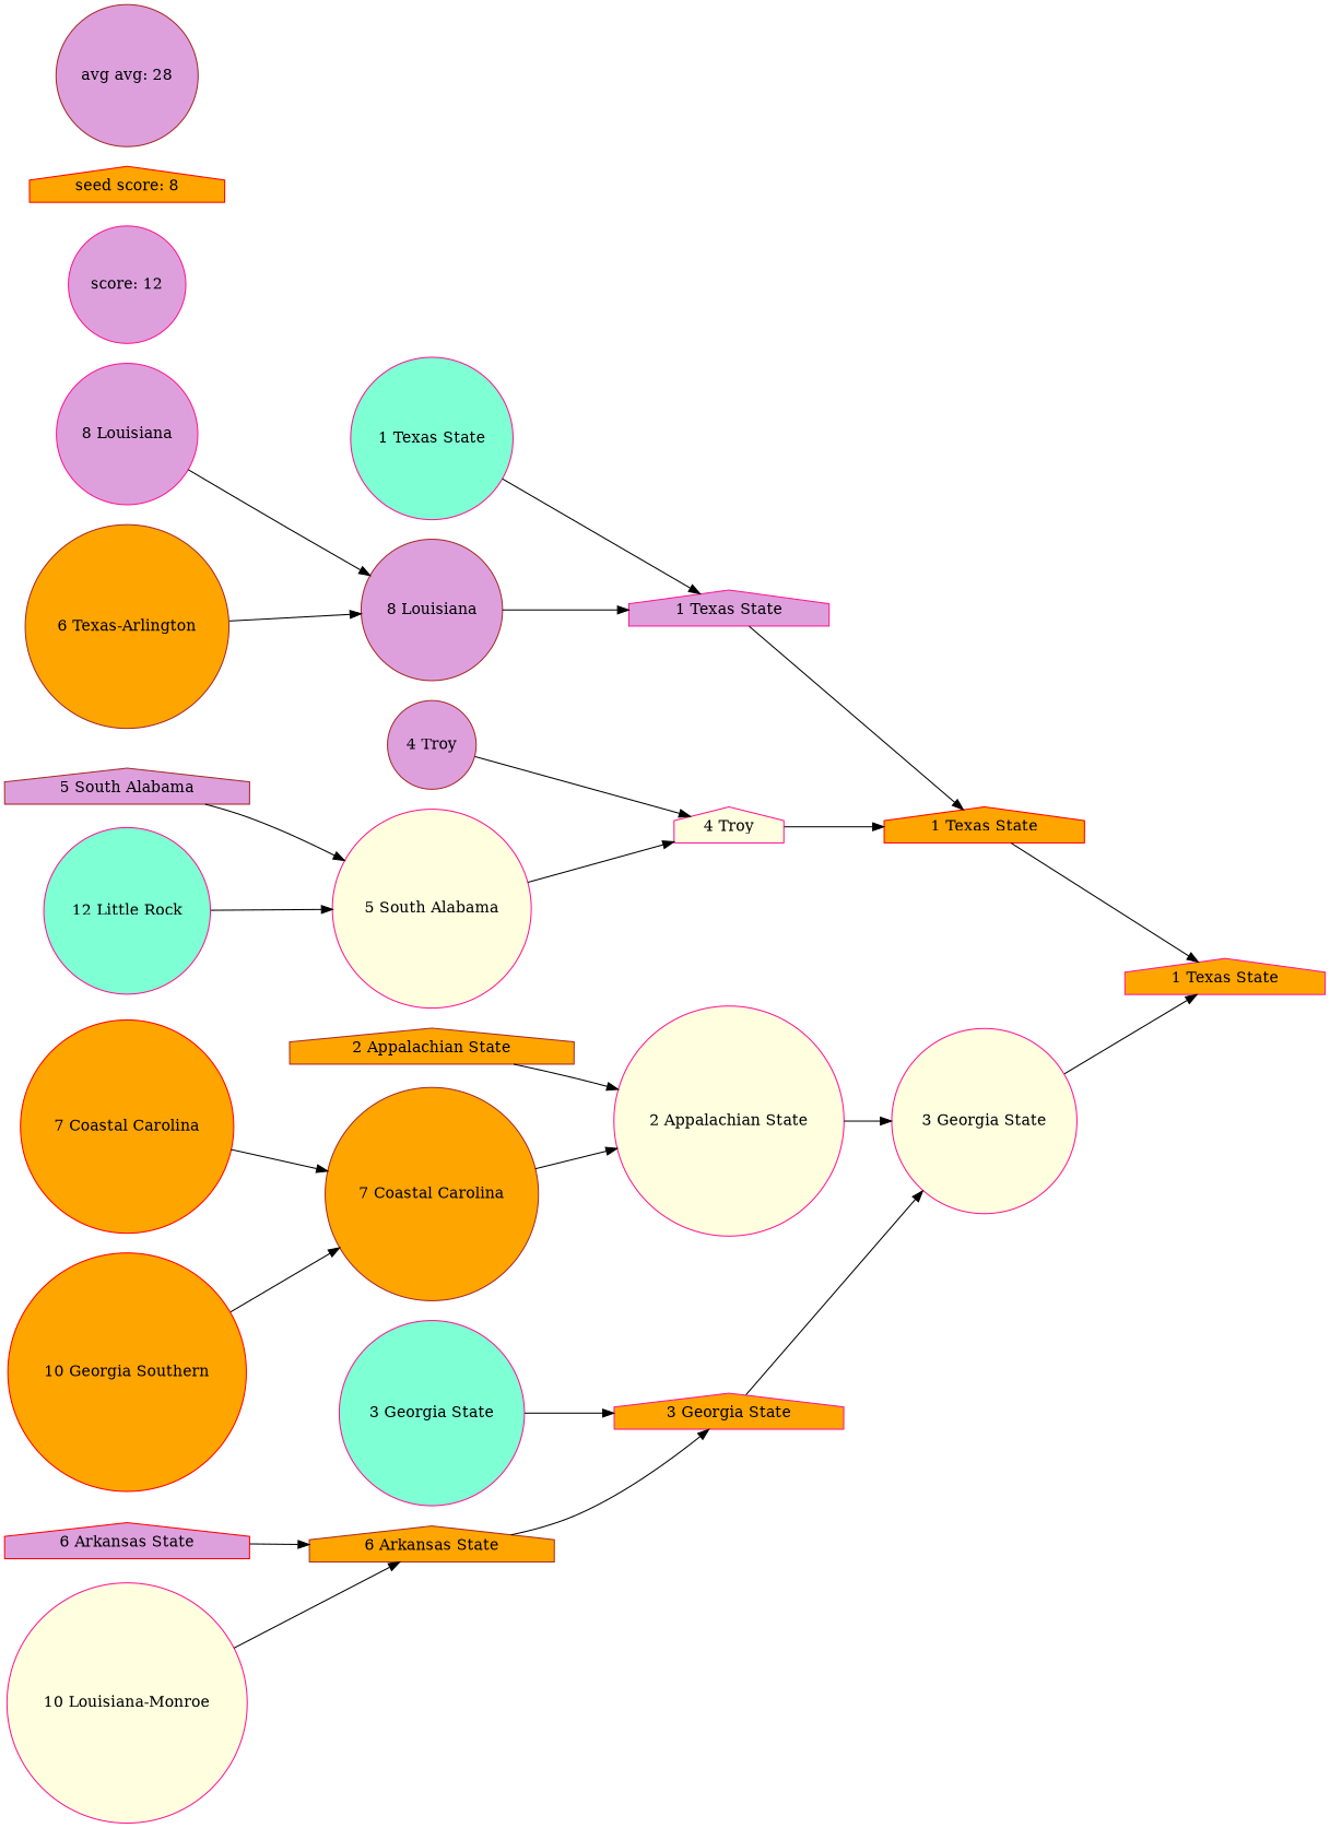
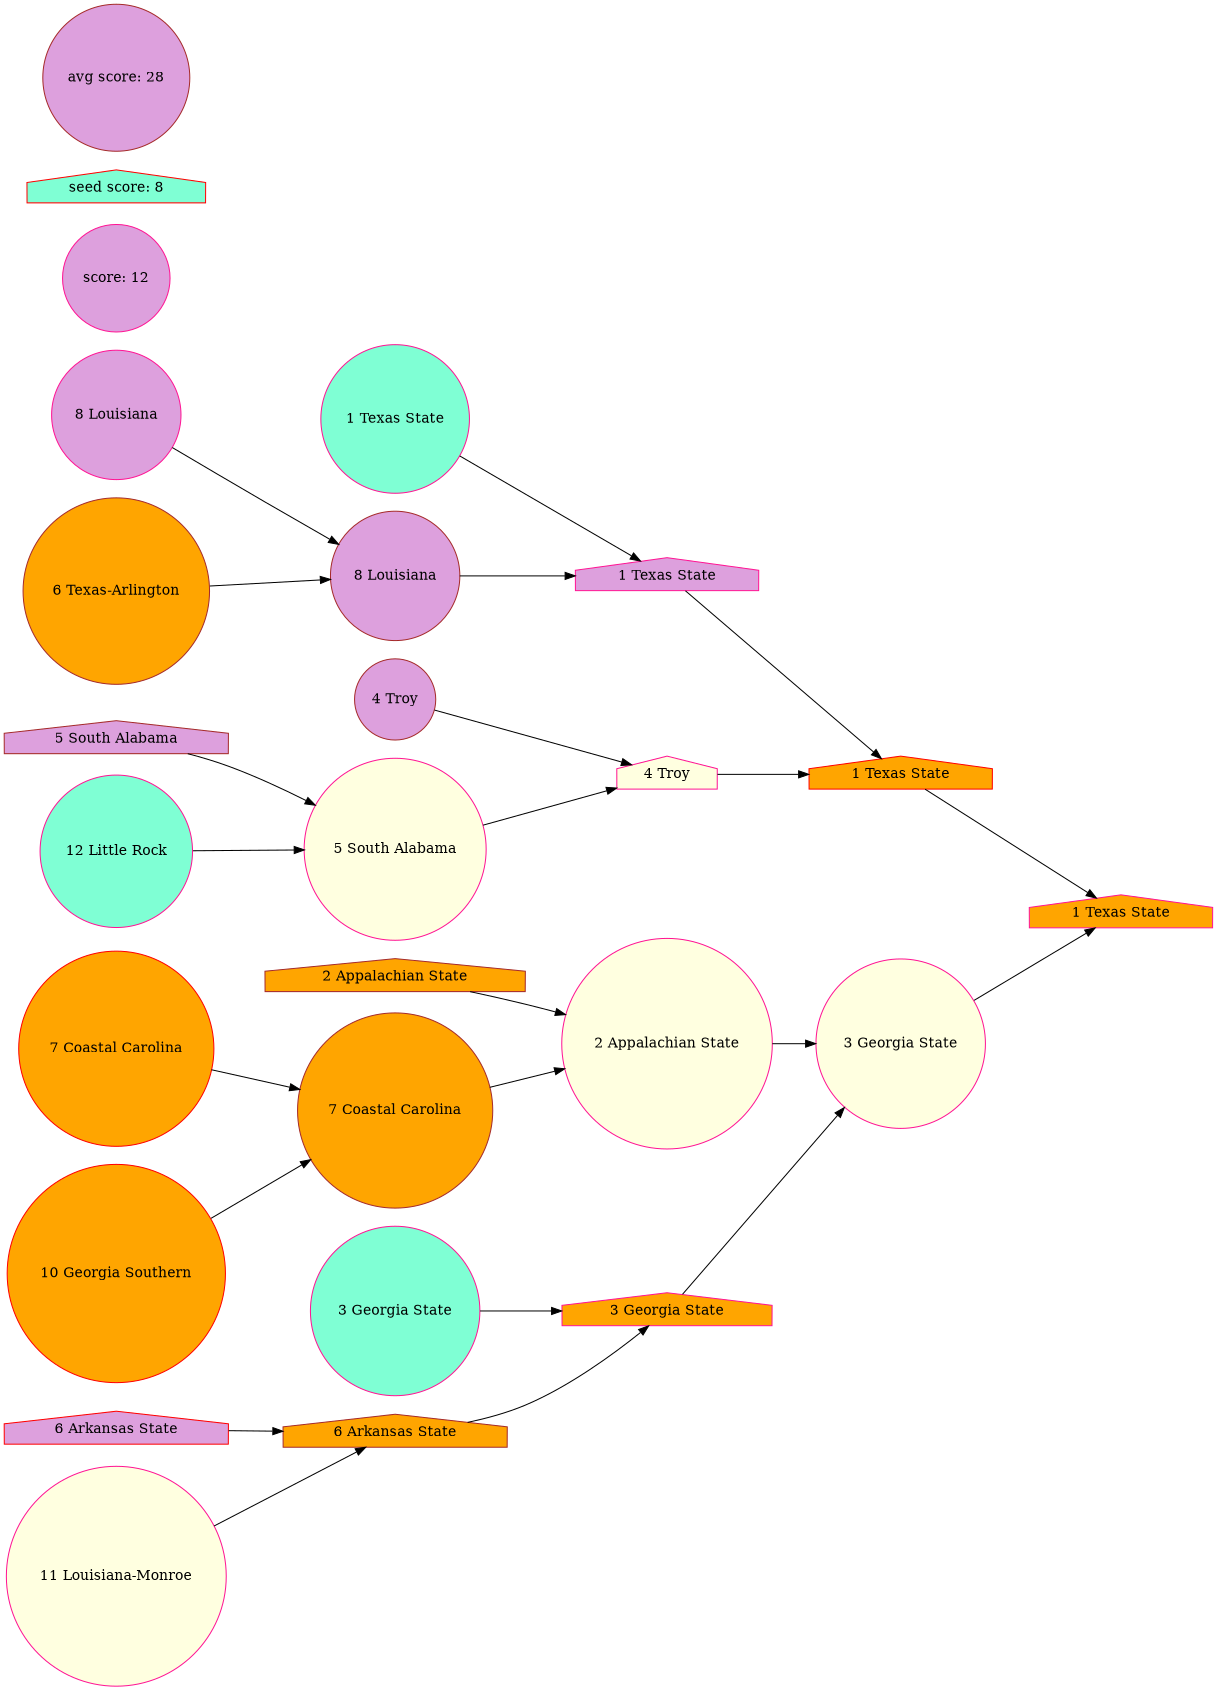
  digraph {
    rankdir=LR
    node [color=deeppink fillcolor=orange shape=circle style=filled]
    n1 [label="1 Texas State" shape=house]
    n2 [color=red label="1 Texas State" shape=house]
    n3 [fillcolor=plum label="1 Texas State" shape=house]
    n4 [fillcolor=aquamarine label="1 Texas State"]
    n5 [color=brown fillcolor=plum label="8 Louisiana"]
    n6 [fillcolor=plum label="8 Louisiana"]
    n7 [color=brown label="6 Texas-Arlington"]
    n8 [fillcolor=lightyellow label="4 Troy" shape=house]
    n9 [color=brown fillcolor=plum label="4 Troy"]
    n10 [fillcolor=lightyellow label="5 South Alabama"]
    n11 [color=brown fillcolor=plum label="5 South Alabama" shape=house]
    n12 [fillcolor=aquamarine label="12 Little Rock"]
    n13 [fillcolor=lightyellow label="3 Georgia State"]
    n14 [fillcolor=lightyellow label="2 Appalachian State"]
    n15 [color=brown label="2 Appalachian State" shape=house]
    n16 [color=brown label="7 Coastal Carolina"]
    n17 [color=red label="7 Coastal Carolina"]
    n18 [color=red label="10 Georgia Southern"]
    n19 [label="3 Georgia State" shape=house]
    n20 [fillcolor=aquamarine label="3 Georgia State"]
    n21 [color=brown label="6 Arkansas State" shape=house]
    n22 [color=red fillcolor=plum label="6 Arkansas State" shape=house]
-   n23 [fillcolor=lightyellow label="10 Louisiana-Monroe"]
+   n23 [fillcolor=lightyellow label="11 Louisiana-Monroe"]
    n24 [fillcolor=plum label="score: 12"]
-   n25 [color=red label="seed score: 8" shape=house]
-   n26 [color=brown fillcolor=plum label="avg avg: 28"]
+   n25 [color=red fillcolor=aquamarine label="seed score: 8" shape=house]
+   n26 [color=brown fillcolor=plum label="avg score: 28"]
    n2 -> n1
    n3 -> n2
    n4 -> n3
    n5 -> n3
    n6 -> n5
    n7 -> n5
    n8 -> n2
    n9 -> n8
    n10 -> n8
    n11 -> n10
    n12 -> n10
    n13 -> n1
    n14 -> n13
    n15 -> n14
    n16 -> n14
    n17 -> n16
    n18 -> n16
    n19 -> n13
    n20 -> n19
    n21 -> n19
    n22 -> n21
    n23 -> n21
  }
